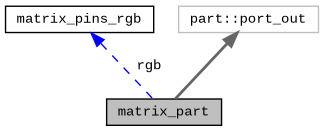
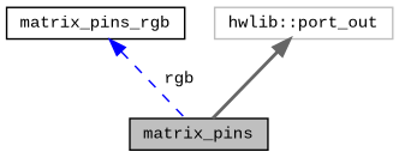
  digraph {
    fontname="Liberation Mono"
    node [color=black fillcolor=white fontname="Liberation Mono" fontsize=10 shape=record style=filled]
    edge [dir=back fontname="Liberation Mono" fontsize=10 labelfontname=Helvetica labelfontsize=10]
-   n1 [fillcolor=grey75 fontcolor=black height=0.2 label=matrix_part width=0.4]
+   n1 [fillcolor=grey75 fontcolor=black height=0.2 label=matrix_pins width=0.4]
    n2 [height=0.2 label=matrix_pins_rgb width=0.4]
-   n3 [color=grey75 height=0.2 label="part::port_out" width=0.4]
+   n3 [color=grey75 height=0.2 label="hwlib::port_out" width=0.4]
    n2 -> n1 [color=blue label=" rgb" style=dashed]
    n3 -> n1 [color=gray40 style=bold]
  }
